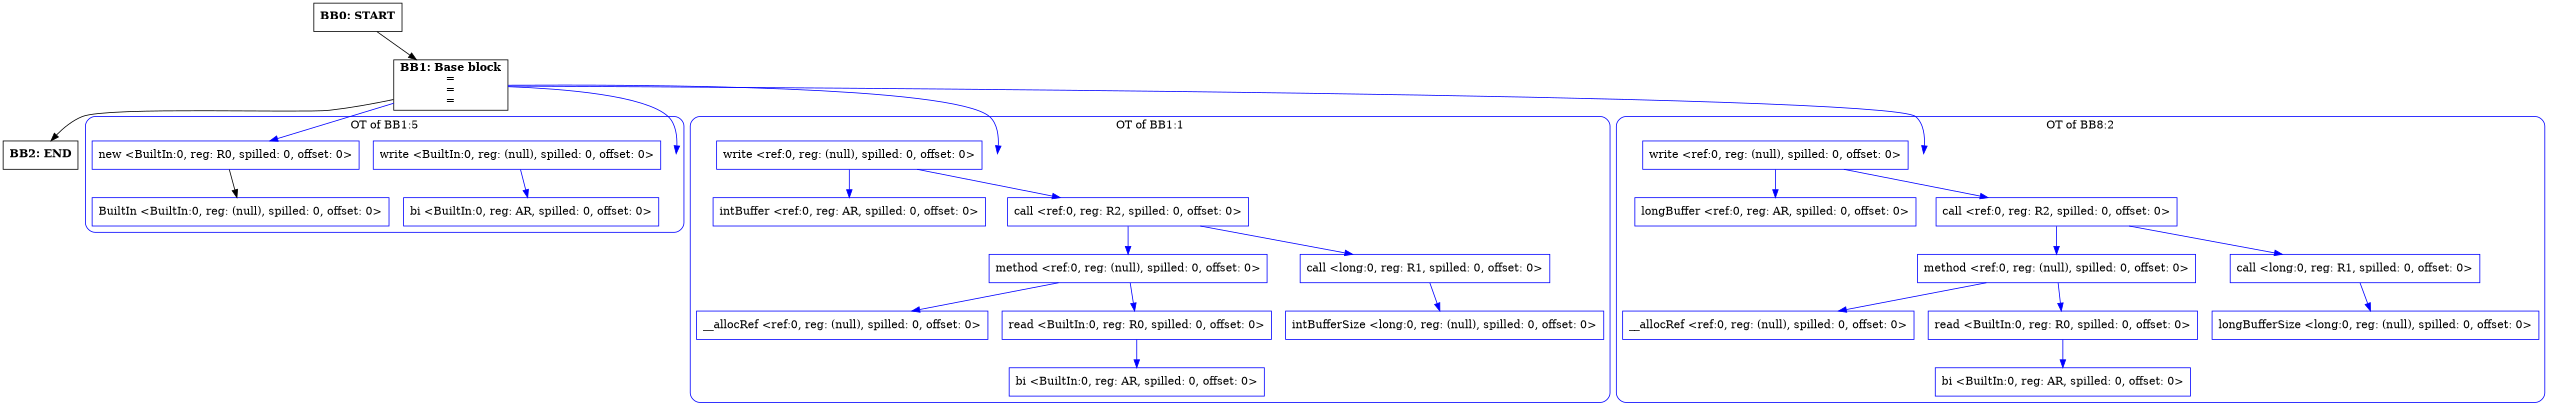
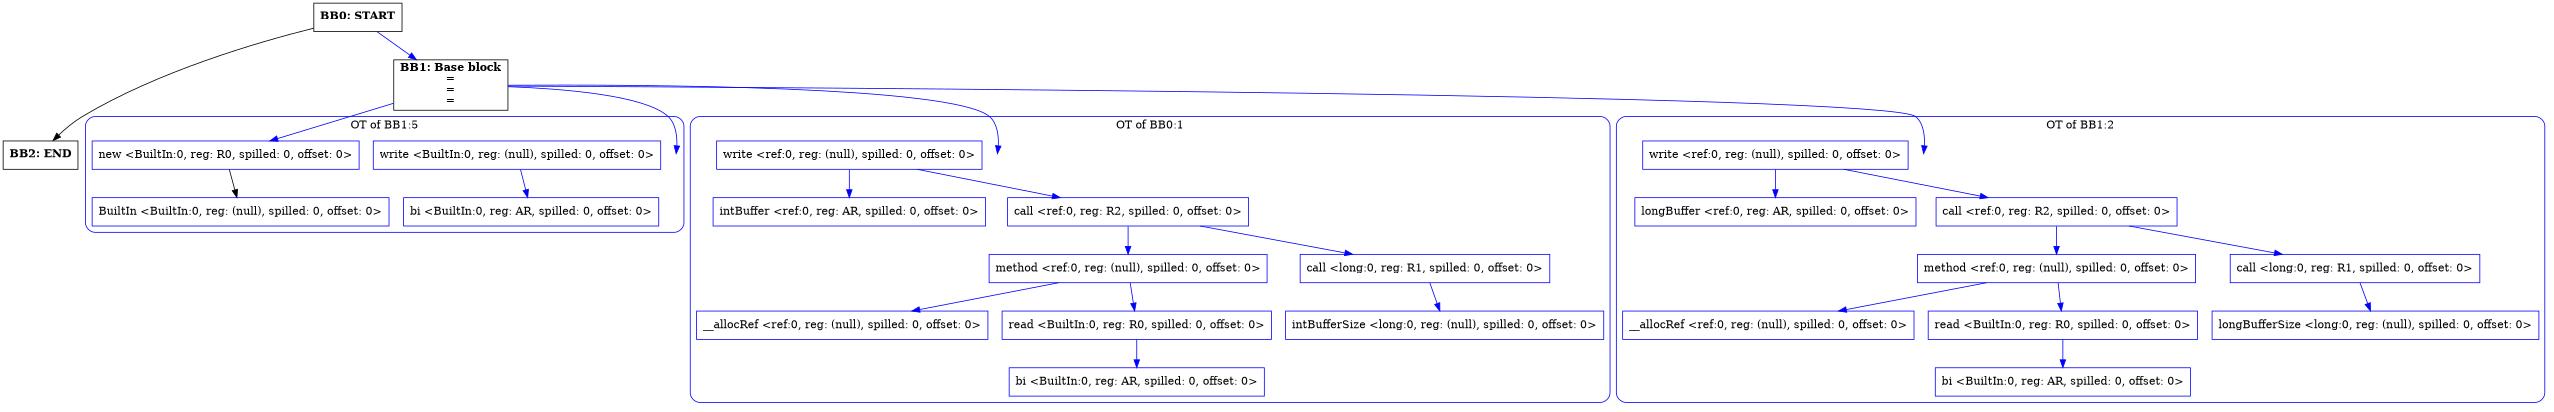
  digraph {
    compound=true
    splines=true
    node [shape=rectangle color=blue]
    edge [color=blue]
    entry0 [shape=point style=invis color=""]
    n2 [label="write <BuiltIn:0, reg: (null), spilled: 0, offset: 0>"]
    n3 [label="bi <BuiltIn:0, reg: AR, spilled: 0, offset: 0>"]
    n4 [label="new <BuiltIn:0, reg: R0, spilled: 0, offset: 0>"]
    n5 [label="BuiltIn <BuiltIn:0, reg: (null), spilled: 0, offset: 0>"]
    entry1 [shape=point style=invis color=""]
    n7 [label="write <ref:0, reg: (null), spilled: 0, offset: 0>"]
    n8 [label="intBuffer <ref:0, reg: AR, spilled: 0, offset: 0>"]
    n9 [label="call <ref:0, reg: R2, spilled: 0, offset: 0>"]
    n10 [label="method <ref:0, reg: (null), spilled: 0, offset: 0>"]
    n11 [label="call <long:0, reg: R1, spilled: 0, offset: 0>"]
    n12 [label="__allocRef <ref:0, reg: (null), spilled: 0, offset: 0>"]
    n13 [label="read <BuiltIn:0, reg: R0, spilled: 0, offset: 0>"]
    n14 [label="bi <BuiltIn:0, reg: AR, spilled: 0, offset: 0>"]
    n15 [label="intBufferSize <long:0, reg: (null), spilled: 0, offset: 0>"]
    entry2 [shape=point style=invis color=""]
    n17 [label="write <ref:0, reg: (null), spilled: 0, offset: 0>"]
    n18 [label="longBuffer <ref:0, reg: AR, spilled: 0, offset: 0>"]
    n19 [label="call <ref:0, reg: R2, spilled: 0, offset: 0>"]
    n20 [label="method <ref:0, reg: (null), spilled: 0, offset: 0>"]
    n21 [label="call <long:0, reg: R1, spilled: 0, offset: 0>"]
    n22 [label="__allocRef <ref:0, reg: (null), spilled: 0, offset: 0>"]
    n23 [label="read <BuiltIn:0, reg: R0, spilled: 0, offset: 0>"]
    n24 [label="bi <BuiltIn:0, reg: AR, spilled: 0, offset: 0>"]
    n25 [label="longBufferSize <long:0, reg: (null), spilled: 0, offset: 0>"]
    n26 [label=<<B>BB2: END</B><BR ALIGN="CENTER"/>> color=""]
    n27 [label=<<B>BB1: Base block</B><BR ALIGN="CENTER"/>=<BR ALIGN="CENTER"/>=<BR ALIGN="CENTER"/>=<BR ALIGN="CENTER"/>> color=""]
    n28 [label=<<B>BB0: START</B><BR ALIGN="CENTER"/>> color=""]
    subgraph cluster_1 {
      color=blue
      label="OT of BB1:5"
      style=rounded
      entry0
      n2
      n3
      n4
      n5
    }
    subgraph cluster_2 {
      color=blue
-     label="OT of BB1:1"
+     label="OT of BB0:1"
      style=rounded
      entry1
      n7
      n8
      n9
      n10
      n11
      n12
      n13
      n14
      n15
    }
    subgraph cluster_3 {
      color=blue
-     label="OT of BB8:2"
+     label="OT of BB1:2"
      style=rounded
      entry2
      n17
      n18
      n19
      n20
      n21
      n22
      n23
      n24
      n25
    }
    n2 -> n3
    n4 -> n5 [color=black]
    n7 -> n8
    n7 -> n9
    n9 -> n10
    n9 -> n11
    n10 -> n12
    n10 -> n13
    n11 -> n15
    n13 -> n14
    n17 -> n18
    n17 -> n19
    n19 -> n20
    n19 -> n21
    n20 -> n22
    n20 -> n23
    n21 -> n25
    n23 -> n24
    n27 -> entry0
    n27 -> n4
    n27 -> entry1
    n27 -> entry2
-   n27 -> n26 [color=""]
-   n28 -> n27 [color=""]
+   n28 -> n26 [color=""]
+   n28 -> n27
  }
